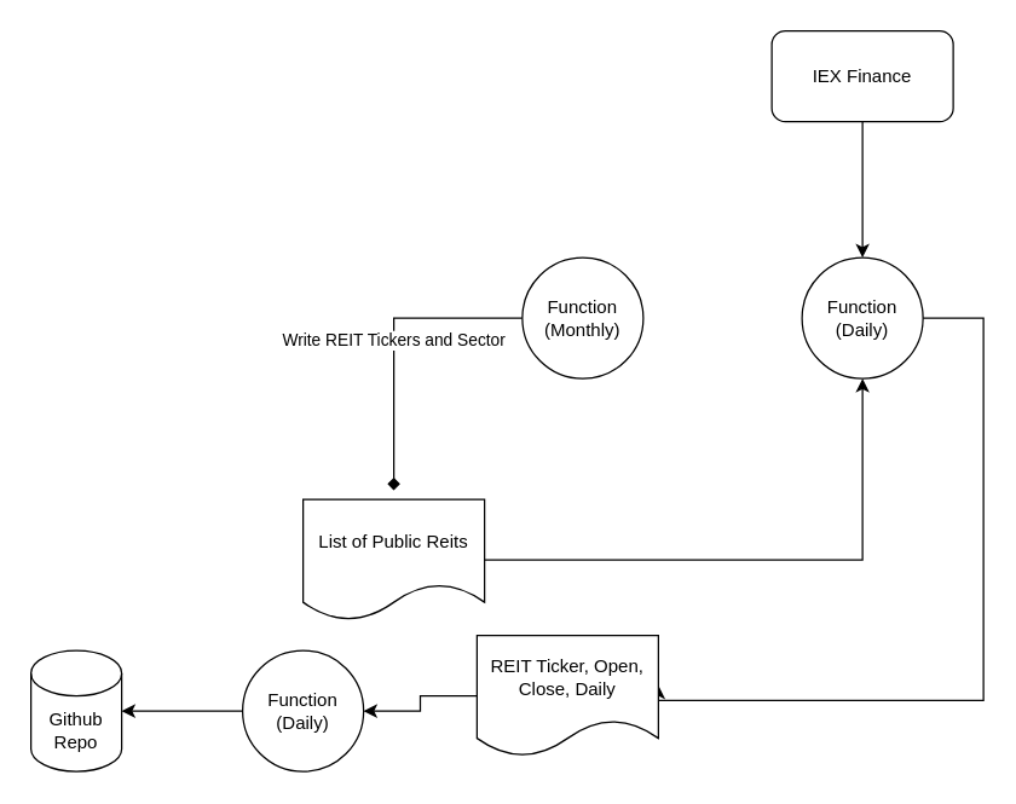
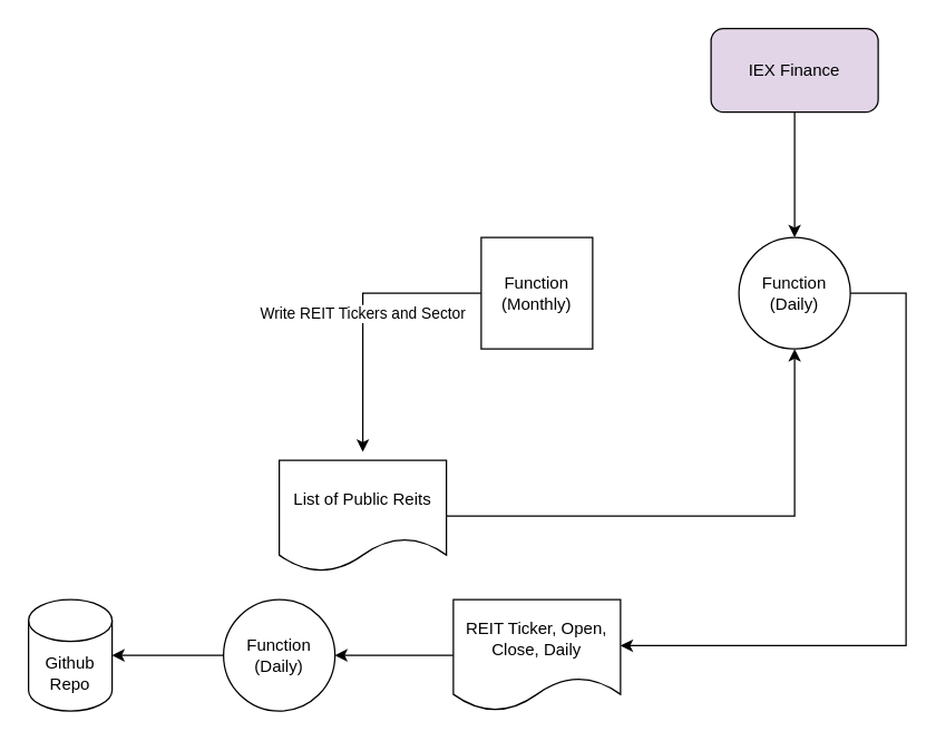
  <mxCell id="0" />
  <mxCell id="1" parent="0" />
  <mxCell id="2" value="Github Repo" style="shape=cylinder3;whiteSpace=wrap;html=1;boundedLbl=1;backgroundOutline=1;size=15;" vertex="1" parent="1"><mxGeometry x="20" y="430" width="60" height="80" as="geometry" /></mxCell>
  <mxCell id="3" style="edgeStyle=orthogonalEdgeStyle;rounded=0;orthogonalLoop=1;jettySize=auto;html=1;startArrow=none;startFill=0;endArrow=classic;endFill=1;entryX=0.5;entryY=1;entryDx=0;entryDy=0;" edge="1" parent="1" source="4" target="10"><mxGeometry relative="1" as="geometry"><mxPoint x="570" y="260" as="targetPoint" /></mxGeometry></mxCell>
  <mxCell id="4" value="List of Public Reits" style="shape=document;whiteSpace=wrap;html=1;boundedLbl=1;" vertex="1" parent="1"><mxGeometry x="200" y="330" width="120" height="80" as="geometry" /></mxCell>
  <mxCell id="5" style="edgeStyle=orthogonalEdgeStyle;rounded=0;orthogonalLoop=1;jettySize=auto;html=1;exitX=0.5;exitY=1;exitDx=0;exitDy=0;entryX=0.5;entryY=0;entryDx=0;entryDy=0;startArrow=none;startFill=0;endArrow=classic;endFill=1;" edge="1" parent="1" source="6" target="10"><mxGeometry relative="1" as="geometry" /></mxCell>
- <mxCell id="6" value="IEX Finance" style="rounded=1;whiteSpace=wrap;html=1;" vertex="1" parent="1"><mxGeometry x="510" y="20" width="120" height="60" as="geometry" /></mxCell>
- <mxCell id="7" value="Write REIT Tickers and Sector" style="edgeStyle=orthogonalEdgeStyle;rounded=0;orthogonalLoop=1;jettySize=auto;html=1;entryX=0.5;entryY=-0.075;entryDx=0;entryDy=0;entryPerimeter=0;startArrow=none;startFill=0;endArrow=diamond;endFill=1;" edge="1" parent="1" source="8" target="4"><mxGeometry relative="1" as="geometry" /></mxCell>
- <mxCell id="8" value="Function&lt;br&gt;(Monthly)" style="ellipse;whiteSpace=wrap;html=1;aspect=fixed;" vertex="1" parent="1"><mxGeometry x="345" y="170" width="80" height="80" as="geometry" /></mxCell>
+ <mxCell id="6" value="IEX Finance" style="rounded=1;whiteSpace=wrap;html=1;fillColor=#e1d5e7;" vertex="1" parent="1"><mxGeometry x="510" y="20" width="120" height="60" as="geometry" /></mxCell>
+ <mxCell id="7" value="Write REIT Tickers and Sector" style="edgeStyle=orthogonalEdgeStyle;rounded=0;orthogonalLoop=1;jettySize=auto;html=1;entryX=0.5;entryY=-0.075;entryDx=0;entryDy=0;entryPerimeter=0;startArrow=none;startFill=0;endArrow=classic;endFill=1;" edge="1" parent="1" source="8" target="4"><mxGeometry relative="1" as="geometry" /></mxCell>
+ <mxCell id="8" value="Function&lt;br&gt;(Monthly)" style="whiteSpace=wrap;html=1;aspect=fixed;rounded=0;" vertex="1" parent="1"><mxGeometry x="345" y="170" width="80" height="80" as="geometry" /></mxCell>
  <mxCell id="9" style="edgeStyle=orthogonalEdgeStyle;rounded=0;orthogonalLoop=1;jettySize=auto;html=1;entryX=1;entryY=0.413;entryDx=0;entryDy=0;entryPerimeter=0;startArrow=none;startFill=0;endArrow=classic;endFill=1;" edge="1" parent="1" source="10" target="12"><mxGeometry relative="1" as="geometry"><Array as="points"><mxPoint x="650" y="210" /><mxPoint x="650" y="463" /></Array></mxGeometry></mxCell>
  <mxCell id="10" value="Function&lt;br&gt;(Daily)" style="ellipse;whiteSpace=wrap;html=1;aspect=fixed;" vertex="1" parent="1"><mxGeometry x="530" y="170" width="80" height="80" as="geometry" /></mxCell>
  <mxCell id="11" style="edgeStyle=orthogonalEdgeStyle;rounded=0;orthogonalLoop=1;jettySize=auto;html=1;entryX=1;entryY=0.5;entryDx=0;entryDy=0;startArrow=none;startFill=0;endArrow=classic;endFill=1;" edge="1" parent="1" source="12" target="14"><mxGeometry relative="1" as="geometry" /></mxCell>
- <mxCell id="12" value="REIT Ticker, Open, Close, Daily" style="shape=document;whiteSpace=wrap;html=1;boundedLbl=1;" vertex="1" parent="1"><mxGeometry x="315" y="420" width="120" height="80" as="geometry" /></mxCell>
+ <mxCell id="12" value="REIT Ticker, Open, Close, Daily" style="shape=document;whiteSpace=wrap;html=1;boundedLbl=1;" vertex="1" parent="1"><mxGeometry x="325" y="430" width="120" height="80" as="geometry" /></mxCell>
  <mxCell id="13" style="edgeStyle=orthogonalEdgeStyle;rounded=0;orthogonalLoop=1;jettySize=auto;html=1;entryX=1;entryY=0.5;entryDx=0;entryDy=0;entryPerimeter=0;startArrow=none;startFill=0;endArrow=classic;endFill=1;" edge="1" parent="1" source="14" target="2"><mxGeometry relative="1" as="geometry" /></mxCell>
  <mxCell id="14" value="Function&lt;br&gt;(Daily)" style="ellipse;whiteSpace=wrap;html=1;aspect=fixed;" vertex="1" parent="1"><mxGeometry x="160" y="430" width="80" height="80" as="geometry" /></mxCell>
